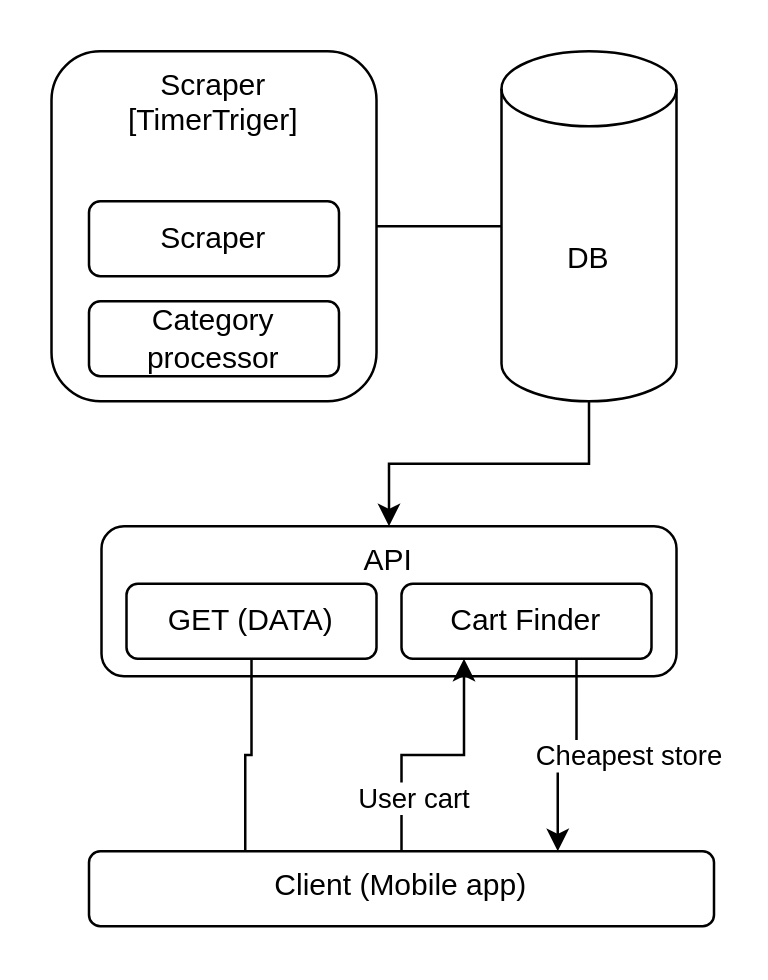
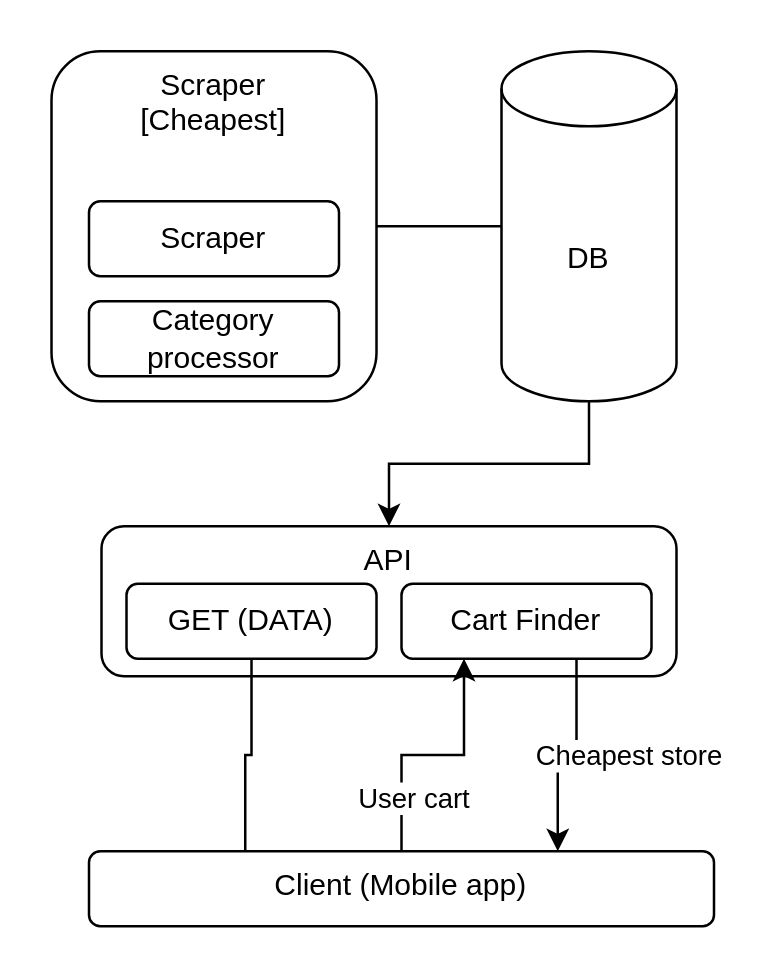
  <mxCell id="0" />
  <mxCell id="1" parent="0" />
  <mxCell id="2" value="API" style="rounded=1;whiteSpace=wrap;html=1;shadow=0;glass=0;sketch=0;fillStyle=zigzag-line;verticalAlign=top;labelPosition=center;verticalLabelPosition=middle;align=center;" parent="1" vertex="1"><mxGeometry x="40" y="210" width="230" height="60" as="geometry" /></mxCell>
  <mxCell id="3" style="edgeStyle=orthogonalEdgeStyle;rounded=0;orthogonalLoop=1;jettySize=auto;html=1;entryX=0;entryY=0.5;entryDx=0;entryDy=0;entryPerimeter=0;endArrow=none;" edge="1" parent="1" source="4" target="6"><mxGeometry relative="1" as="geometry" /></mxCell>
- <mxCell id="4" value="Scraper&lt;br&gt;[TimerTriger]" style="rounded=1;whiteSpace=wrap;html=1;verticalAlign=top;" parent="1" vertex="1"><mxGeometry x="20" y="20" width="130" height="140" as="geometry" /></mxCell>
+ <mxCell id="4" value="Scraper&lt;br&gt;[Cheapest]" style="rounded=1;whiteSpace=wrap;html=1;verticalAlign=top;" parent="1" vertex="1"><mxGeometry x="20" y="20" width="130" height="140" as="geometry" /></mxCell>
  <mxCell id="5" style="edgeStyle=orthogonalEdgeStyle;rounded=0;orthogonalLoop=1;jettySize=auto;html=1;" edge="1" parent="1" source="6" target="2"><mxGeometry relative="1" as="geometry" /></mxCell>
  <mxCell id="6" value="DB" style="shape=cylinder3;whiteSpace=wrap;html=1;boundedLbl=1;backgroundOutline=1;size=15;" parent="1" vertex="1"><mxGeometry x="200" y="20" width="70" height="140" as="geometry" /></mxCell>
  <mxCell id="7" style="edgeStyle=orthogonalEdgeStyle;rounded=0;orthogonalLoop=1;jettySize=auto;html=1;entryX=0.25;entryY=0;entryDx=0;entryDy=0;endArrow=none;" edge="1" parent="1" source="8" target="11"><mxGeometry relative="1" as="geometry" /></mxCell>
  <mxCell id="8" value="GET (DATA)" style="rounded=1;whiteSpace=wrap;html=1;" parent="1" vertex="1"><mxGeometry x="50" y="233" width="100" height="30" as="geometry" /></mxCell>
  <mxCell id="9" style="edgeStyle=orthogonalEdgeStyle;rounded=0;orthogonalLoop=1;jettySize=auto;html=1;entryX=0.25;entryY=1;entryDx=0;entryDy=0;" edge="1" parent="1" source="11" target="14"><mxGeometry relative="1" as="geometry" /></mxCell>
  <mxCell id="10" value="User cart" style="edgeLabel;html=1;align=center;verticalAlign=middle;resizable=0;points=[];" vertex="1" connectable="0" parent="9"><mxGeometry x="-0.569" y="-4" relative="1" as="geometry"><mxPoint as="offset" /></mxGeometry></mxCell>
  <mxCell id="11" value="&lt;div style=&quot;&quot;&gt;Client (Mobile app)&lt;/div&gt;" style="rounded=1;whiteSpace=wrap;html=1;shadow=0;glass=0;sketch=0;fillStyle=zigzag-line;align=center;horizontal=1;verticalAlign=top;" parent="1" vertex="1"><mxGeometry x="35" y="340" width="250" height="30" as="geometry" /></mxCell>
  <mxCell id="12" style="edgeStyle=orthogonalEdgeStyle;rounded=0;orthogonalLoop=1;jettySize=auto;html=1;entryX=0.75;entryY=0;entryDx=0;entryDy=0;" edge="1" parent="1" source="14" target="11"><mxGeometry relative="1" as="geometry"><Array as="points"><mxPoint x="230" y="302" /><mxPoint x="223" y="302" /></Array></mxGeometry></mxCell>
  <mxCell id="13" value="Cheapest store" style="edgeLabel;html=1;align=center;verticalAlign=middle;resizable=0;points=[];" vertex="1" connectable="0" parent="12"><mxGeometry x="0.041" y="-1" relative="1" as="geometry"><mxPoint x="25" as="offset" /></mxGeometry></mxCell>
  <mxCell id="14" value="Cart Finder" style="rounded=1;whiteSpace=wrap;html=1;" parent="1" vertex="1"><mxGeometry x="160" y="233" width="100" height="30" as="geometry" /></mxCell>
  <mxCell id="15" value="Scraper" style="rounded=1;whiteSpace=wrap;html=1;" vertex="1" parent="1"><mxGeometry x="35" y="80" width="100" height="30" as="geometry" /></mxCell>
  <mxCell id="16" value="Category&lt;br&gt;processor" style="rounded=1;whiteSpace=wrap;html=1;" vertex="1" parent="1"><mxGeometry x="35" y="120" width="100" height="30" as="geometry" /></mxCell>
